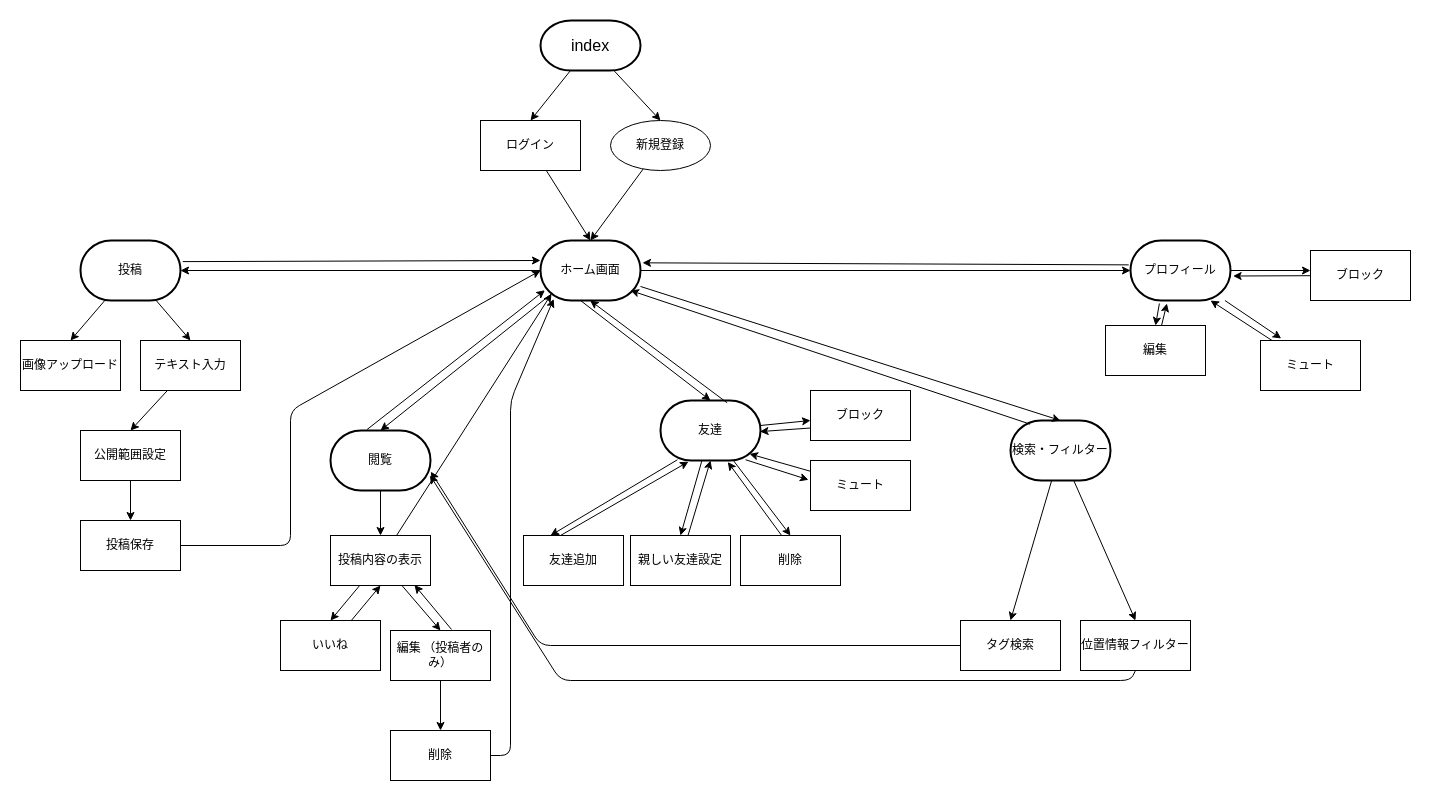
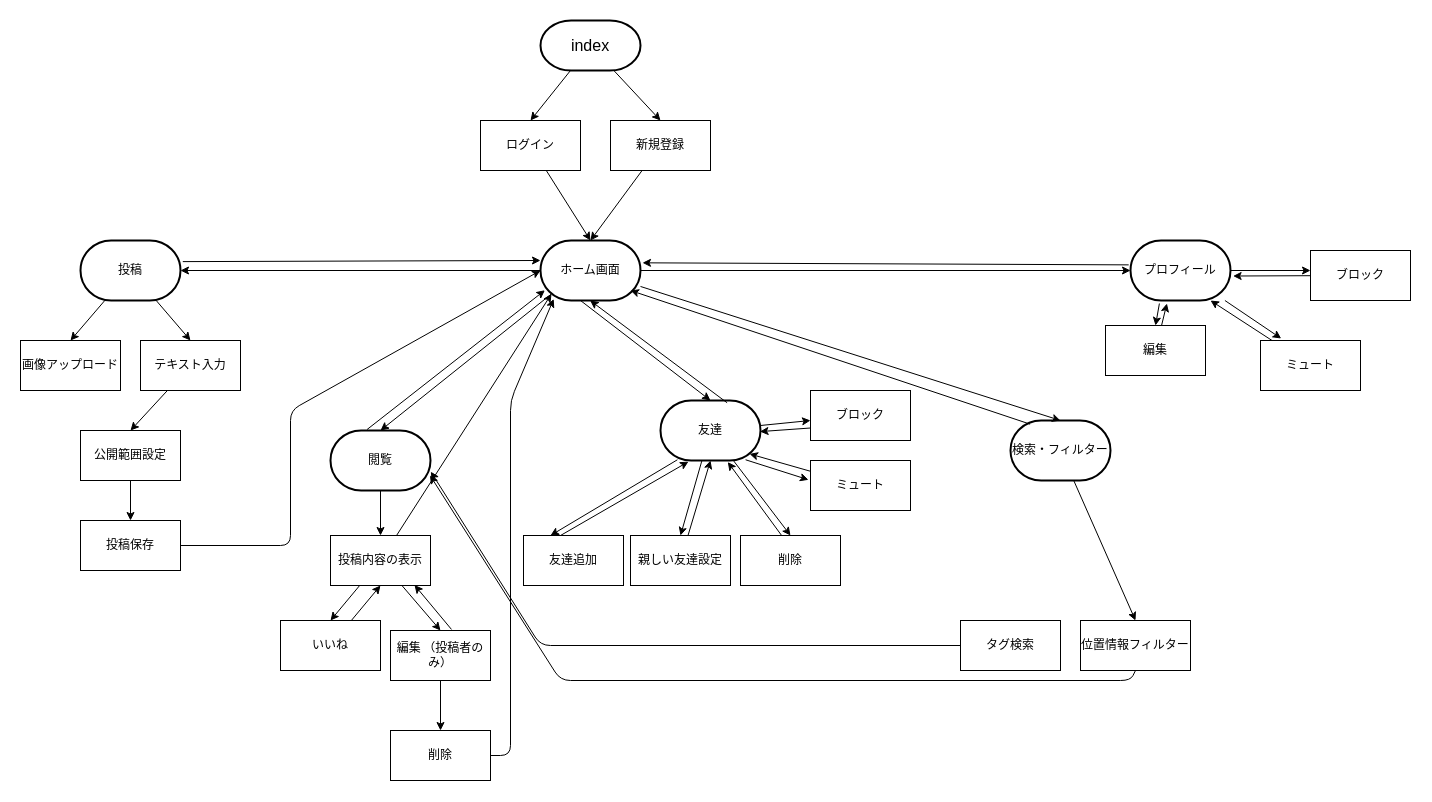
  <mxCell id="0" />
  <mxCell id="1" parent="0" />
  <mxCell id="2" style="edgeStyle=none;html=1;entryX=0.5;entryY=0;entryDx=0;entryDy=0;" edge="1" parent="1" source="4" target="6"><mxGeometry relative="1" as="geometry" /></mxCell>
  <mxCell id="3" style="edgeStyle=none;html=1;entryX=0.5;entryY=0;entryDx=0;entryDy=0;" edge="1" parent="1" source="4" target="5"><mxGeometry relative="1" as="geometry" /></mxCell>
  <mxCell id="4" value="&lt;font size=&quot;3&quot;&gt;index&lt;/font&gt;" style="strokeWidth=2;html=1;shape=mxgraph.flowchart.terminator;whiteSpace=wrap;" parent="1" vertex="1"><mxGeometry x="540" y="20" width="100" height="50" as="geometry" /></mxCell>
- <mxCell id="5" value="新規登録" style="ellipse;html=1;dashed=0;whiteSpace=wrap;" parent="1" vertex="1"><mxGeometry x="610" y="120" width="100" height="50" as="geometry" /></mxCell>
+ <mxCell id="5" value="新規登録" style="html=1;dashed=0;whiteSpace=wrap;" parent="1" vertex="1"><mxGeometry x="610" y="120" width="100" height="50" as="geometry" /></mxCell>
  <mxCell id="6" value="ログイン" style="html=1;dashed=0;whiteSpace=wrap;" parent="1" vertex="1"><mxGeometry x="480" y="120" width="100" height="50" as="geometry" /></mxCell>
  <mxCell id="7" value="ホーム画面" style="strokeWidth=2;html=1;shape=mxgraph.flowchart.terminator;whiteSpace=wrap;" vertex="1" parent="1"><mxGeometry x="540" y="240" width="100" height="60" as="geometry" /></mxCell>
  <mxCell id="8" style="edgeStyle=none;html=1;entryX=0.5;entryY=0;entryDx=0;entryDy=0;entryPerimeter=0;" edge="1" parent="1" source="6" target="7"><mxGeometry relative="1" as="geometry" /></mxCell>
  <mxCell id="9" style="edgeStyle=none;html=1;entryX=0.5;entryY=0;entryDx=0;entryDy=0;entryPerimeter=0;" edge="1" parent="1" source="5" target="7"><mxGeometry relative="1" as="geometry" /></mxCell>
  <mxCell id="10" style="edgeStyle=none;html=1;entryX=0.5;entryY=0;entryDx=0;entryDy=0;" edge="1" parent="1" source="12" target="31"><mxGeometry relative="1" as="geometry" /></mxCell>
  <mxCell id="11" style="edgeStyle=none;html=1;entryX=0.5;entryY=0;entryDx=0;entryDy=0;" edge="1" parent="1" source="12" target="33"><mxGeometry relative="1" as="geometry" /></mxCell>
  <mxCell id="12" value="投稿" style="strokeWidth=2;html=1;shape=mxgraph.flowchart.terminator;whiteSpace=wrap;" vertex="1" parent="1"><mxGeometry x="80" y="240" width="100" height="60" as="geometry" /></mxCell>
  <mxCell id="13" style="edgeStyle=none;html=1;entryX=1;entryY=0.5;entryDx=0;entryDy=0;entryPerimeter=0;" edge="1" parent="1" source="7" target="12"><mxGeometry relative="1" as="geometry" /></mxCell>
  <mxCell id="14" style="edgeStyle=none;html=1;entryX=0.5;entryY=0;entryDx=0;entryDy=0;" edge="1" parent="1" source="15" target="41"><mxGeometry relative="1" as="geometry" /></mxCell>
  <mxCell id="15" value="閲覧" style="strokeWidth=2;html=1;shape=mxgraph.flowchart.terminator;whiteSpace=wrap;" vertex="1" parent="1"><mxGeometry x="330" y="430" width="100" height="60" as="geometry" /></mxCell>
  <mxCell id="16" style="edgeStyle=none;html=1;entryX=0.5;entryY=0;entryDx=0;entryDy=0;exitX=0.169;exitY=0.988;exitDx=0;exitDy=0;exitPerimeter=0;" edge="1" parent="1" source="20"><mxGeometry relative="1" as="geometry"><mxPoint x="560.2" y="490" as="sourcePoint" /><mxPoint x="550" y="535" as="targetPoint" /></mxGeometry></mxCell>
  <mxCell id="17" style="edgeStyle=none;html=1;entryX=0.5;entryY=0;entryDx=0;entryDy=0;" edge="1" parent="1" source="20" target="50"><mxGeometry relative="1" as="geometry" /></mxCell>
  <mxCell id="18" style="edgeStyle=none;html=1;entryX=0;entryY=0.6;entryDx=0;entryDy=0;entryPerimeter=0;" edge="1" parent="1" source="20" target="54"><mxGeometry relative="1" as="geometry" /></mxCell>
  <mxCell id="19" style="edgeStyle=none;html=1;entryX=0.5;entryY=0;entryDx=0;entryDy=0;" edge="1" parent="1" source="20" target="57"><mxGeometry relative="1" as="geometry" /></mxCell>
  <mxCell id="20" value="友達" style="strokeWidth=2;html=1;shape=mxgraph.flowchart.terminator;whiteSpace=wrap;" vertex="1" parent="1"><mxGeometry x="660" y="400" width="100" height="60" as="geometry" /></mxCell>
- <mxCell id="21" style="edgeStyle=none;html=1;entryX=0.5;entryY=0;entryDx=0;entryDy=0;" edge="1" parent="1" source="23" target="62"><mxGeometry relative="1" as="geometry" /></mxCell>
  <mxCell id="22" style="edgeStyle=none;html=1;entryX=0.5;entryY=0;entryDx=0;entryDy=0;" edge="1" parent="1" source="23" target="64"><mxGeometry relative="1" as="geometry" /></mxCell>
  <mxCell id="23" value="検索・フィルター" style="strokeWidth=2;html=1;shape=mxgraph.flowchart.terminator;whiteSpace=wrap;" vertex="1" parent="1"><mxGeometry x="1010" y="420" width="100" height="60" as="geometry" /></mxCell>
  <mxCell id="24" style="edgeStyle=none;html=1;entryX=0.5;entryY=0;entryDx=0;entryDy=0;exitX=0.289;exitY=1.05;exitDx=0;exitDy=0;exitPerimeter=0;" edge="1" parent="1" source="26" target="65"><mxGeometry relative="1" as="geometry" /></mxCell>
  <mxCell id="25" style="edgeStyle=none;html=1;" edge="1" parent="1" source="26"><mxGeometry relative="1" as="geometry"><mxPoint x="1310" y="270" as="targetPoint" /></mxGeometry></mxCell>
  <mxCell id="26" value="プロフィール" style="strokeWidth=2;html=1;shape=mxgraph.flowchart.terminator;whiteSpace=wrap;" vertex="1" parent="1"><mxGeometry x="1130" y="240" width="100" height="60" as="geometry" /></mxCell>
  <mxCell id="27" style="edgeStyle=none;html=1;entryX=0.5;entryY=0;entryDx=0;entryDy=0;entryPerimeter=0;exitX=0.11;exitY=0.89;exitDx=0;exitDy=0;exitPerimeter=0;" edge="1" parent="1" source="7" target="15"><mxGeometry relative="1" as="geometry" /></mxCell>
  <mxCell id="28" style="edgeStyle=none;html=1;entryX=0.5;entryY=0;entryDx=0;entryDy=0;entryPerimeter=0;" edge="1" parent="1" target="20"><mxGeometry relative="1" as="geometry"><mxPoint x="580" y="300" as="sourcePoint" /><mxPoint x="580" y="430" as="targetPoint" /></mxGeometry></mxCell>
  <mxCell id="29" style="edgeStyle=none;html=1;entryX=0.5;entryY=0;entryDx=0;entryDy=0;entryPerimeter=0;" edge="1" parent="1" source="7" target="23"><mxGeometry relative="1" as="geometry" /></mxCell>
  <mxCell id="30" style="edgeStyle=none;html=1;" edge="1" parent="1" source="7" target="26"><mxGeometry relative="1" as="geometry" /></mxCell>
  <mxCell id="31" value="画像アップロード" style="html=1;dashed=0;whiteSpace=wrap;" vertex="1" parent="1"><mxGeometry x="20" y="340" width="100" height="50" as="geometry" /></mxCell>
  <mxCell id="32" style="edgeStyle=none;html=1;entryX=0.5;entryY=0;entryDx=0;entryDy=0;" edge="1" parent="1" source="33" target="35"><mxGeometry relative="1" as="geometry"><mxPoint x="290" y="640" as="targetPoint" /></mxGeometry></mxCell>
  <mxCell id="33" value="テキスト入力" style="html=1;dashed=0;whiteSpace=wrap;" vertex="1" parent="1"><mxGeometry x="140" y="340" width="100" height="50" as="geometry" /></mxCell>
  <mxCell id="34" style="edgeStyle=none;html=1;entryX=0.5;entryY=0;entryDx=0;entryDy=0;" edge="1" parent="1" source="35" target="36"><mxGeometry relative="1" as="geometry" /></mxCell>
  <mxCell id="35" value="公開範囲設定" style="html=1;dashed=0;whiteSpace=wrap;" vertex="1" parent="1"><mxGeometry x="80" y="430" width="100" height="50" as="geometry" /></mxCell>
  <mxCell id="36" value="投稿保存" style="html=1;dashed=0;whiteSpace=wrap;" vertex="1" parent="1"><mxGeometry x="80" y="520" width="100" height="50" as="geometry" /></mxCell>
  <mxCell id="37" style="edgeStyle=none;html=1;entryX=0;entryY=0.5;entryDx=0;entryDy=0;entryPerimeter=0;" edge="1" parent="1" source="36" target="7"><mxGeometry relative="1" as="geometry"><Array as="points"><mxPoint x="290" y="545" /><mxPoint x="290" y="410" /></Array></mxGeometry></mxCell>
  <mxCell id="38" style="edgeStyle=none;html=1;entryX=0.5;entryY=0;entryDx=0;entryDy=0;" edge="1" parent="1" source="41" target="43"><mxGeometry relative="1" as="geometry" /></mxCell>
  <mxCell id="39" style="edgeStyle=none;html=1;entryX=0.5;entryY=0;entryDx=0;entryDy=0;" edge="1" parent="1" source="41" target="48"><mxGeometry relative="1" as="geometry" /></mxCell>
  <mxCell id="40" style="edgeStyle=none;html=1;entryX=0.11;entryY=0.89;entryDx=0;entryDy=0;entryPerimeter=0;" edge="1" parent="1" source="41" target="7"><mxGeometry relative="1" as="geometry"><mxPoint x="540" y="440" as="targetPoint" /></mxGeometry></mxCell>
  <mxCell id="41" value="投稿内容の表示" style="html=1;dashed=0;whiteSpace=wrap;" vertex="1" parent="1"><mxGeometry x="330" y="535" width="100" height="50" as="geometry" /></mxCell>
  <mxCell id="42" style="edgeStyle=none;html=1;entryX=0.5;entryY=1;entryDx=0;entryDy=0;" edge="1" parent="1" source="43" target="41"><mxGeometry relative="1" as="geometry" /></mxCell>
  <mxCell id="43" value="いいね" style="html=1;dashed=0;whiteSpace=wrap;" vertex="1" parent="1"><mxGeometry x="280" y="620" width="100" height="50" as="geometry" /></mxCell>
  <mxCell id="44" style="edgeStyle=none;html=1;entryX=0.89;entryY=0.89;entryDx=0;entryDy=0;entryPerimeter=0;" edge="1" parent="1" source="59" target="20"><mxGeometry relative="1" as="geometry" /></mxCell>
  <mxCell id="45" value="削除" style="html=1;dashed=0;whiteSpace=wrap;" vertex="1" parent="1"><mxGeometry x="390" y="730" width="100" height="50" as="geometry" /></mxCell>
  <mxCell id="46" style="edgeStyle=none;html=1;entryX=0.5;entryY=0;entryDx=0;entryDy=0;" edge="1" parent="1" source="48" target="45"><mxGeometry relative="1" as="geometry" /></mxCell>
  <mxCell id="47" style="edgeStyle=none;html=1;entryX=0.84;entryY=0.99;entryDx=0;entryDy=0;exitX=0.61;exitY=-0.021;exitDx=0;exitDy=0;exitPerimeter=0;entryPerimeter=0;" edge="1" parent="1" source="48" target="41"><mxGeometry relative="1" as="geometry" /></mxCell>
  <mxCell id="48" value="編集&lt;span style=&quot;white-space: pre;&quot;&gt;&#09;&lt;/span&gt;（投稿者のみ）" style="html=1;dashed=0;whiteSpace=wrap;" vertex="1" parent="1"><mxGeometry x="390" y="630" width="100" height="50" as="geometry" /></mxCell>
  <mxCell id="49" value="友達追加" style="html=1;dashed=0;whiteSpace=wrap;" vertex="1" parent="1"><mxGeometry x="523" y="535" width="100" height="50" as="geometry" /></mxCell>
  <mxCell id="50" value="親しい友達設定" style="html=1;dashed=0;whiteSpace=wrap;" vertex="1" parent="1"><mxGeometry x="630" y="535" width="100" height="50" as="geometry" /></mxCell>
  <mxCell id="51" style="edgeStyle=none;html=1;entryX=0.5;entryY=1;entryDx=0;entryDy=0;entryPerimeter=0;" edge="1" parent="1" source="50" target="20"><mxGeometry relative="1" as="geometry" /></mxCell>
  <mxCell id="52" style="edgeStyle=none;html=1;entryX=0.28;entryY=1.019;entryDx=0;entryDy=0;entryPerimeter=0;" edge="1" parent="1" target="20"><mxGeometry relative="1" as="geometry"><mxPoint x="560.001" y="535" as="sourcePoint" /><mxPoint x="570.93" y="490" as="targetPoint" /></mxGeometry></mxCell>
  <mxCell id="53" style="edgeStyle=none;html=1;entryX=0.5;entryY=1;entryDx=0;entryDy=0;entryPerimeter=0;exitX=0.666;exitY=0.038;exitDx=0;exitDy=0;exitPerimeter=0;" edge="1" parent="1" source="20"><mxGeometry relative="1" as="geometry"><mxPoint x="589.63" y="430" as="sourcePoint" /><mxPoint x="589.63" y="300" as="targetPoint" /></mxGeometry></mxCell>
  <mxCell id="54" value="ブロック" style="html=1;dashed=0;whiteSpace=wrap;" vertex="1" parent="1"><mxGeometry x="810" y="390" width="100" height="50" as="geometry" /></mxCell>
  <mxCell id="55" style="edgeStyle=none;html=1;entryX=0.89;entryY=0.89;entryDx=0;entryDy=0;entryPerimeter=0;exitX=0;exitY=0.75;exitDx=0;exitDy=0;" edge="1" parent="1" source="54"><mxGeometry relative="1" as="geometry"><mxPoint x="820.5" y="409.997" as="sourcePoint" /><mxPoint x="759.5" y="431.1" as="targetPoint" /></mxGeometry></mxCell>
  <mxCell id="56" style="edgeStyle=none;html=1;entryX=0.673;entryY=1.025;entryDx=0;entryDy=0;entryPerimeter=0;exitX=0.421;exitY=0.027;exitDx=0;exitDy=0;exitPerimeter=0;" edge="1" parent="1" source="57" target="20"><mxGeometry relative="1" as="geometry"><mxPoint x="620" y="420" as="targetPoint" /></mxGeometry></mxCell>
  <mxCell id="57" value="削除" style="html=1;dashed=0;whiteSpace=wrap;" vertex="1" parent="1"><mxGeometry x="740" y="535" width="100" height="50" as="geometry" /></mxCell>
  <mxCell id="58" value="" style="edgeStyle=none;html=1;entryX=0.132;entryY=0.976;entryDx=0;entryDy=0;entryPerimeter=0;" edge="1" parent="1" source="45" target="7"><mxGeometry relative="1" as="geometry"><mxPoint x="597" y="690" as="sourcePoint" /><mxPoint x="590" y="300" as="targetPoint" /><Array as="points"><mxPoint x="510" y="755" /><mxPoint x="510" y="400" /></Array></mxGeometry></mxCell>
  <mxCell id="59" value="ミュート" style="html=1;dashed=0;whiteSpace=wrap;" vertex="1" parent="1"><mxGeometry x="810" y="460" width="100" height="50" as="geometry" /></mxCell>
  <mxCell id="60" style="edgeStyle=none;html=1;entryX=-0.02;entryY=0.386;entryDx=0;entryDy=0;entryPerimeter=0;exitX=0.851;exitY=0.988;exitDx=0;exitDy=0;exitPerimeter=0;" edge="1" parent="1" source="20" target="59"><mxGeometry relative="1" as="geometry" /></mxCell>
  <mxCell id="61" style="edgeStyle=none;html=1;entryX=1.003;entryY=0.686;entryDx=0;entryDy=0;entryPerimeter=0;" edge="1" parent="1" source="62" target="15"><mxGeometry relative="1" as="geometry"><mxPoint x="560" y="630" as="targetPoint" /><Array as="points"><mxPoint x="540" y="645" /></Array></mxGeometry></mxCell>
  <mxCell id="62" value="タグ検索" style="html=1;dashed=0;whiteSpace=wrap;" vertex="1" parent="1"><mxGeometry x="960" y="620" width="100" height="50" as="geometry" /></mxCell>
  <mxCell id="63" style="edgeStyle=none;html=1;entryX=0.995;entryY=0.748;entryDx=0;entryDy=0;entryPerimeter=0;exitX=0.5;exitY=1;exitDx=0;exitDy=0;" edge="1" parent="1" source="64" target="15"><mxGeometry relative="1" as="geometry"><mxPoint x="630" y="620" as="targetPoint" /><Array as="points"><mxPoint x="1130" y="680" /><mxPoint x="560" y="680" /></Array></mxGeometry></mxCell>
  <mxCell id="64" value="位置情報フィルター" style="html=1;dashed=0;whiteSpace=wrap;" vertex="1" parent="1"><mxGeometry x="1080" y="620" width="110" height="50" as="geometry" /></mxCell>
  <mxCell id="65" value="編集" style="html=1;dashed=0;whiteSpace=wrap;" vertex="1" parent="1"><mxGeometry x="1105" y="325" width="100" height="50" as="geometry" /></mxCell>
  <mxCell id="66" style="edgeStyle=none;html=1;entryX=0.364;entryY=1.05;entryDx=0;entryDy=0;entryPerimeter=0;" edge="1" parent="1" source="65" target="26"><mxGeometry relative="1" as="geometry" /></mxCell>
  <mxCell id="67" value="ミュート" style="html=1;dashed=0;whiteSpace=wrap;" vertex="1" parent="1"><mxGeometry x="1260" y="340" width="100" height="50" as="geometry" /></mxCell>
  <mxCell id="68" value="ブロック" style="html=1;dashed=0;whiteSpace=wrap;" vertex="1" parent="1"><mxGeometry x="1310" y="250" width="100" height="50" as="geometry" /></mxCell>
  <mxCell id="69" style="edgeStyle=none;html=1;entryX=0.207;entryY=-0.04;entryDx=0;entryDy=0;entryPerimeter=0;" edge="1" parent="1" source="26" target="67"><mxGeometry relative="1" as="geometry" /></mxCell>
  <mxCell id="70" style="edgeStyle=none;html=1;entryX=0.8;entryY=1;entryDx=0;entryDy=0;entryPerimeter=0;" edge="1" parent="1" source="67" target="26"><mxGeometry relative="1" as="geometry" /></mxCell>
  <mxCell id="71" style="edgeStyle=none;html=1;entryX=1.026;entryY=0.592;entryDx=0;entryDy=0;entryPerimeter=0;" edge="1" parent="1" source="68" target="26"><mxGeometry relative="1" as="geometry" /></mxCell>
  <mxCell id="72" style="edgeStyle=none;html=1;exitX=0.196;exitY=0.061;exitDx=0;exitDy=0;exitPerimeter=0;" edge="1" parent="1" source="23"><mxGeometry relative="1" as="geometry"><mxPoint x="630" y="290" as="targetPoint" /></mxGeometry></mxCell>
  <mxCell id="73" style="edgeStyle=none;html=1;entryX=1.02;entryY=0.372;entryDx=0;entryDy=0;entryPerimeter=0;exitX=-0.018;exitY=0.406;exitDx=0;exitDy=0;exitPerimeter=0;" edge="1" parent="1" source="26" target="7"><mxGeometry relative="1" as="geometry" /></mxCell>
  <mxCell id="74" style="edgeStyle=none;html=1;entryX=0;entryY=0.333;entryDx=0;entryDy=0;entryPerimeter=0;exitX=1.023;exitY=0.352;exitDx=0;exitDy=0;exitPerimeter=0;" edge="1" parent="1" source="12" target="7"><mxGeometry relative="1" as="geometry" /></mxCell>
  <mxCell id="75" style="edgeStyle=none;html=1;entryX=0.044;entryY=0.829;entryDx=0;entryDy=0;entryPerimeter=0;exitX=0.366;exitY=-0.017;exitDx=0;exitDy=0;exitPerimeter=0;" edge="1" parent="1" source="15" target="7"><mxGeometry relative="1" as="geometry" /></mxCell>
